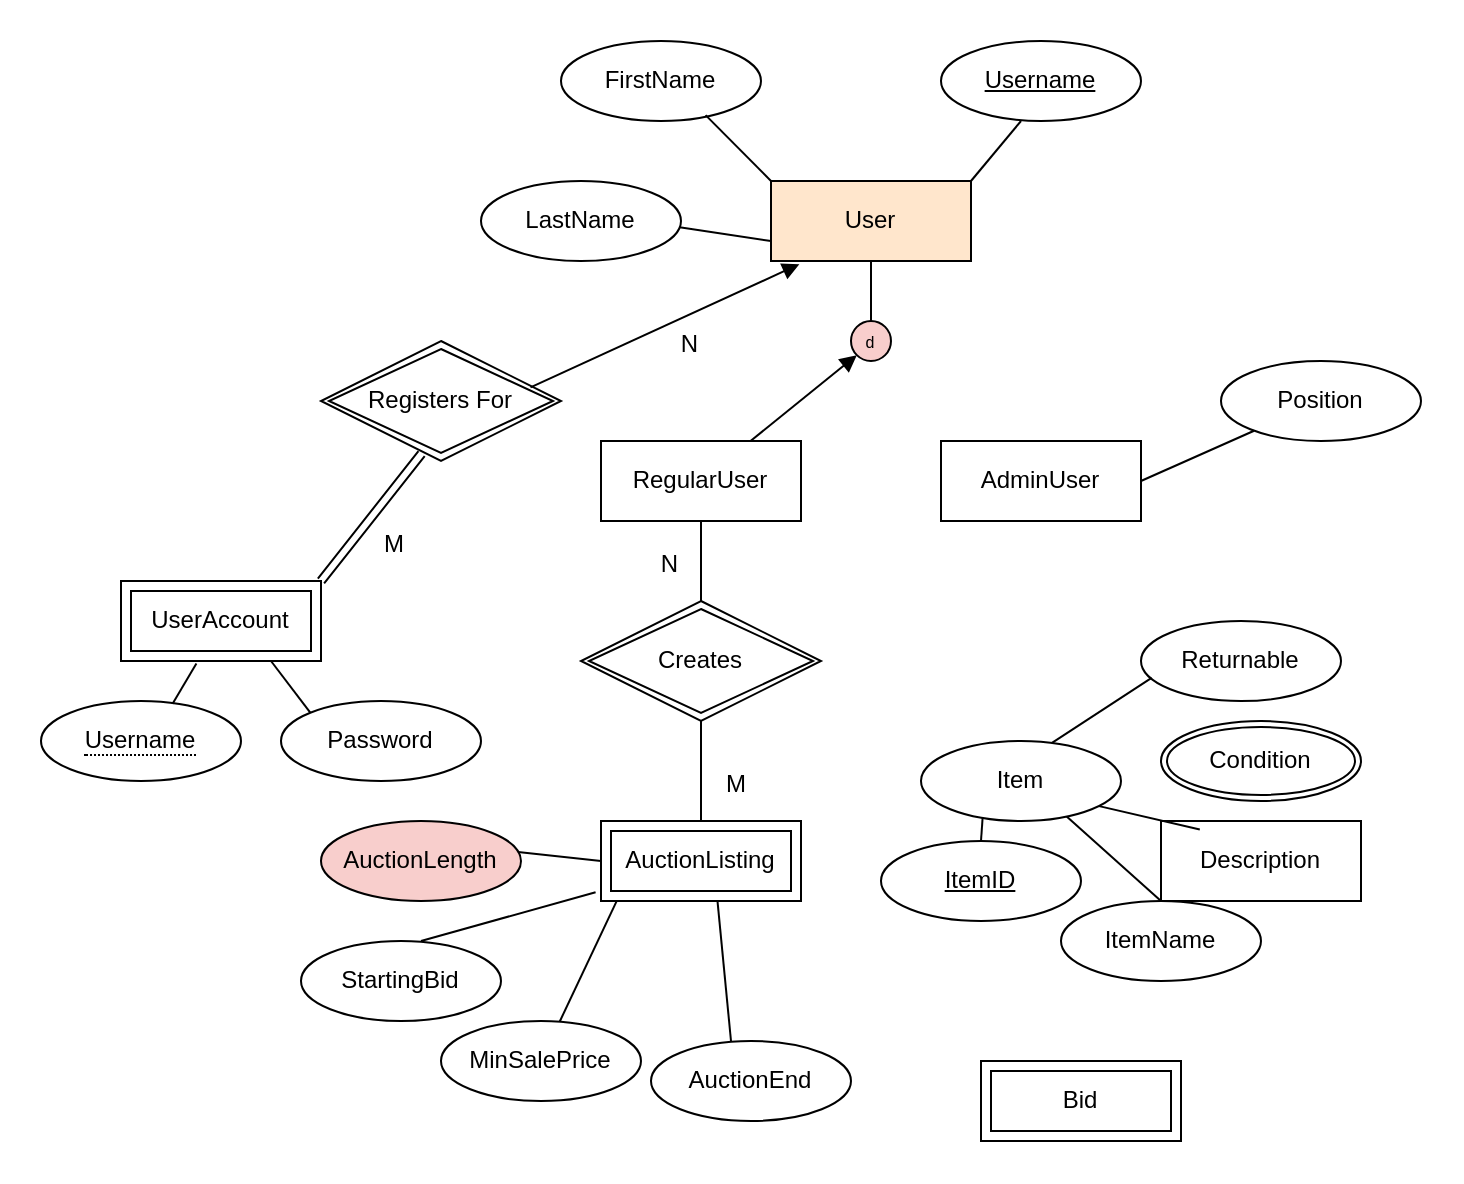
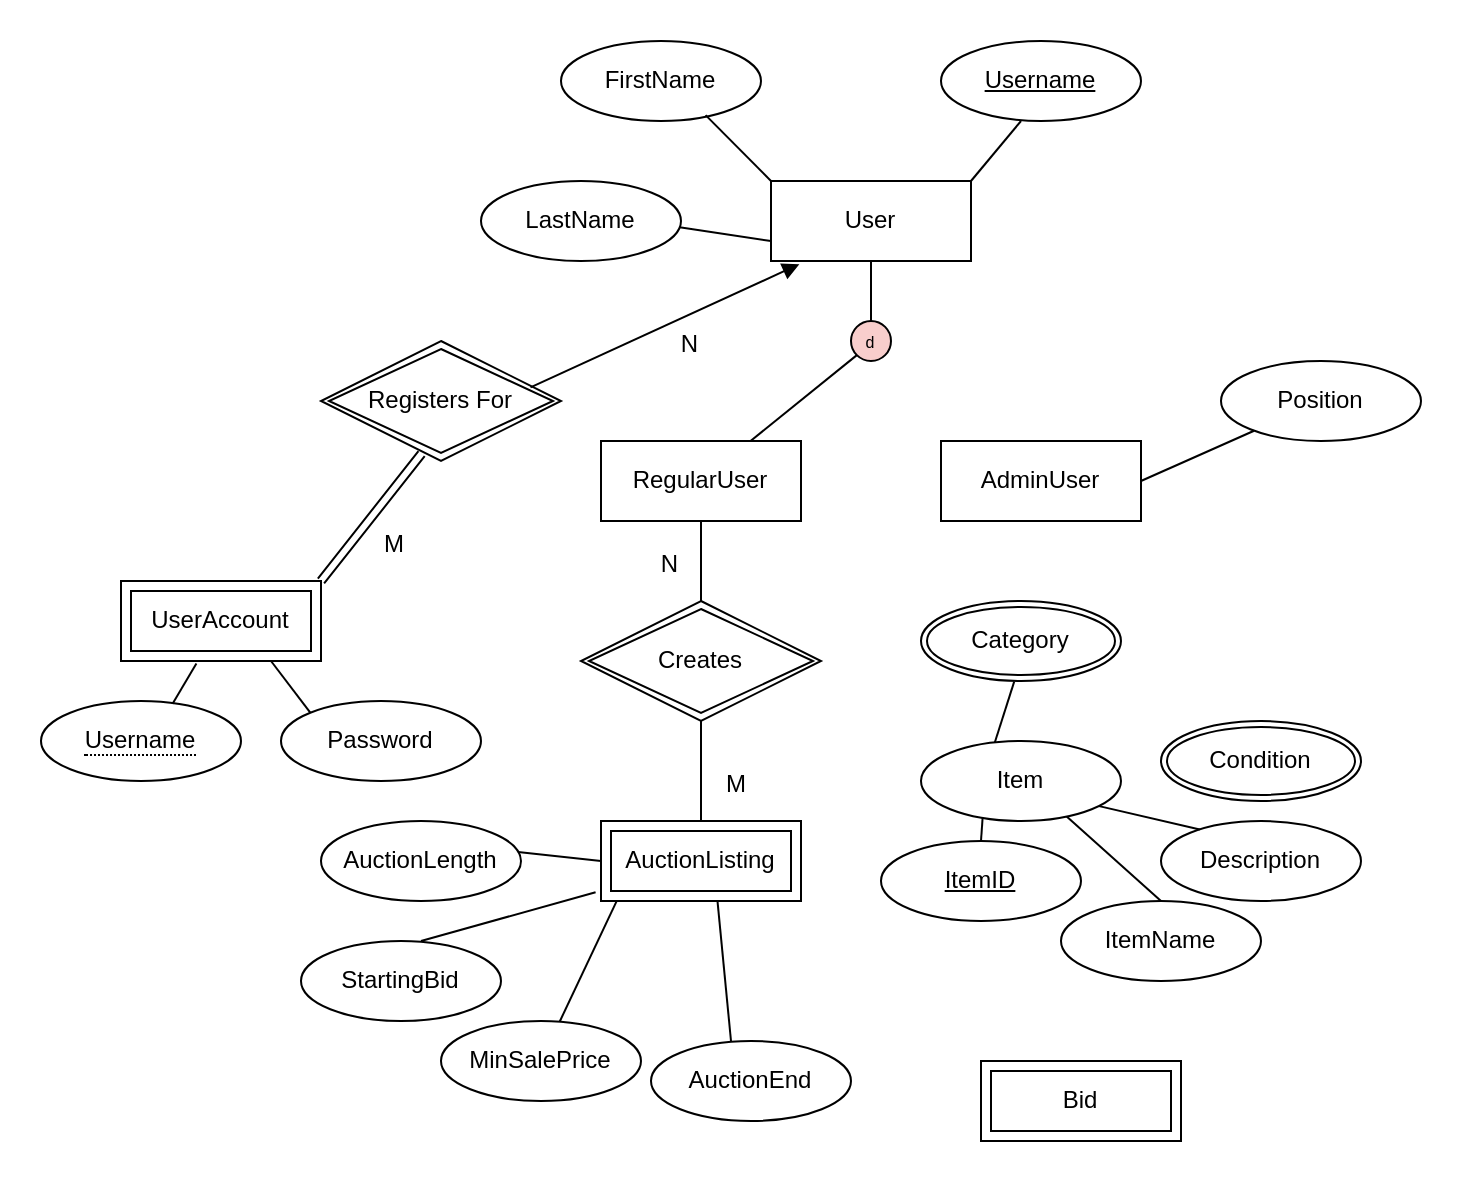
  <mxCell id="0" />
  <mxCell id="1" parent="0" />
- <mxCell id="2" value="User" style="whiteSpace=wrap;html=1;align=center;fillColor=#ffe6cc;" vertex="1" parent="1"><mxGeometry x="385" y="90" width="100" height="40" as="geometry" /></mxCell>
+ <mxCell id="2" value="User" style="whiteSpace=wrap;html=1;align=center;" vertex="1" parent="1"><mxGeometry x="385" y="90" width="100" height="40" as="geometry" /></mxCell>
  <mxCell id="3" value="AdminUser" style="whiteSpace=wrap;html=1;align=center;" vertex="1" parent="1"><mxGeometry x="470" y="220" width="100" height="40" as="geometry" /></mxCell>
  <mxCell id="4" value="RegularUser" style="whiteSpace=wrap;html=1;align=center;" vertex="1" parent="1"><mxGeometry x="300" y="220" width="100" height="40" as="geometry" /></mxCell>
  <mxCell id="5" value="Password" style="ellipse;whiteSpace=wrap;html=1;align=center;" vertex="1" parent="1"><mxGeometry x="140" y="350" width="100" height="40" as="geometry" /></mxCell>
  <mxCell id="6" value="" style="endArrow=none;html=1;rounded=0;entryX=0.5;entryY=1;entryDx=0;entryDy=0;exitX=0.5;exitY=0;exitDx=0;exitDy=0;" edge="1" parent="1" source="7" target="2"><mxGeometry width="50" height="50" relative="1" as="geometry"><mxPoint x="435" y="190" as="sourcePoint" /><mxPoint x="460" y="350" as="targetPoint" /></mxGeometry></mxCell>
  <mxCell id="7" value="&lt;font style=&quot;font-size: 8px;&quot;&gt;d&lt;/font&gt;" style="ellipse;whiteSpace=wrap;html=1;aspect=fixed;align=center;fillColor=#f8cecc;" vertex="1" parent="1"><mxGeometry x="425" y="160" width="20" height="20" as="geometry" /></mxCell>
- <mxCell id="8" value="" style="endArrow=block;html=1;rounded=0;entryX=0;entryY=1;entryDx=0;entryDy=0;" edge="1" parent="1" source="4" target="7"><mxGeometry width="50" height="50" relative="1" as="geometry"><mxPoint x="375" y="260" as="sourcePoint" /><mxPoint x="425" y="210" as="targetPoint" /></mxGeometry></mxCell>
+ <mxCell id="8" value="" style="endArrow=none;html=1;rounded=0;entryX=0;entryY=1;entryDx=0;entryDy=0;" edge="1" parent="1" source="4" target="7"><mxGeometry width="50" height="50" relative="1" as="geometry"><mxPoint x="375" y="260" as="sourcePoint" /><mxPoint x="425" y="210" as="targetPoint" /></mxGeometry></mxCell>
  <mxCell id="9" value="" style="endArrow=none;html=1;rounded=0;entryX=0;entryY=0;entryDx=0;entryDy=0;exitX=0.75;exitY=1;exitDx=0;exitDy=0;" edge="1" parent="1" source="18" target="5"><mxGeometry width="50" height="50" relative="1" as="geometry"><mxPoint x="490" y="120" as="sourcePoint" /><mxPoint x="520" y="100" as="targetPoint" /></mxGeometry></mxCell>
  <mxCell id="10" value="" style="endArrow=none;html=1;rounded=0;exitX=1;exitY=0;exitDx=0;exitDy=0;" edge="1" parent="1" source="2"><mxGeometry width="50" height="50" relative="1" as="geometry"><mxPoint x="460" y="110" as="sourcePoint" /><mxPoint x="510" y="60" as="targetPoint" /></mxGeometry></mxCell>
  <mxCell id="11" value="Username" style="ellipse;whiteSpace=wrap;html=1;align=center;fontStyle=4;" vertex="1" parent="1"><mxGeometry x="470" y="20" width="100" height="40" as="geometry" /></mxCell>
  <mxCell id="12" value="FirstName" style="ellipse;whiteSpace=wrap;html=1;align=center;" vertex="1" parent="1"><mxGeometry x="280" y="20" width="100" height="40" as="geometry" /></mxCell>
  <mxCell id="13" value="LastName" style="ellipse;whiteSpace=wrap;html=1;align=center;" vertex="1" parent="1"><mxGeometry x="240" y="90" width="100" height="40" as="geometry" /></mxCell>
  <mxCell id="14" value="" style="endArrow=none;html=1;rounded=0;exitX=0.993;exitY=0.579;exitDx=0;exitDy=0;exitPerimeter=0;" edge="1" parent="1" source="13"><mxGeometry width="50" height="50" relative="1" as="geometry"><mxPoint x="295" y="170" as="sourcePoint" /><mxPoint x="385" y="120" as="targetPoint" /></mxGeometry></mxCell>
  <mxCell id="15" value="" style="endArrow=none;html=1;rounded=0;exitX=0.723;exitY=0.927;exitDx=0;exitDy=0;exitPerimeter=0;entryX=0;entryY=0;entryDx=0;entryDy=0;" edge="1" parent="1" source="12" target="2"><mxGeometry width="50" height="50" relative="1" as="geometry"><mxPoint x="350" y="60" as="sourcePoint" /><mxPoint x="410" y="90" as="targetPoint" /></mxGeometry></mxCell>
  <mxCell id="16" value="Position" style="ellipse;whiteSpace=wrap;html=1;align=center;" vertex="1" parent="1"><mxGeometry x="610" y="180" width="100" height="40" as="geometry" /></mxCell>
  <mxCell id="17" value="" style="endArrow=none;html=1;rounded=0;exitX=1;exitY=0.5;exitDx=0;exitDy=0;" edge="1" parent="1" source="3" target="16"><mxGeometry width="50" height="50" relative="1" as="geometry"><mxPoint x="400" y="270" as="sourcePoint" /><mxPoint x="450" y="220" as="targetPoint" /></mxGeometry></mxCell>
  <mxCell id="18" value="UserAccount" style="shape=ext;margin=3;double=1;whiteSpace=wrap;html=1;align=center;" vertex="1" parent="1"><mxGeometry x="60" y="290" width="100" height="40" as="geometry" /></mxCell>
  <mxCell id="19" value="Registers For" style="shape=rhombus;double=1;perimeter=rhombusPerimeter;whiteSpace=wrap;html=1;align=center;" vertex="1" parent="1"><mxGeometry x="160" y="170" width="120" height="60" as="geometry" /></mxCell>
  <mxCell id="20" value="" style="shape=link;html=1;rounded=0;entryX=0.419;entryY=0.939;entryDx=0;entryDy=0;entryPerimeter=0;exitX=1;exitY=0;exitDx=0;exitDy=0;" edge="1" parent="1" source="18" target="19"><mxGeometry relative="1" as="geometry"><mxPoint x="180" y="260" as="sourcePoint" /><mxPoint x="340" y="260" as="targetPoint" /></mxGeometry></mxCell>
  <mxCell id="21" value="M" style="resizable=0;html=1;whiteSpace=wrap;align=left;verticalAlign=bottom;" connectable="0" vertex="1" parent="20"><mxGeometry x="-1" relative="1" as="geometry"><mxPoint x="30" y="-10" as="offset" /></mxGeometry></mxCell>
  <mxCell id="22" value="" style="endArrow=block;html=1;rounded=0;entryX=0.142;entryY=1.04;entryDx=0;entryDy=0;entryPerimeter=0;exitX=0.873;exitY=0.387;exitDx=0;exitDy=0;exitPerimeter=0;" edge="1" parent="1" source="19" target="2"><mxGeometry relative="1" as="geometry"><mxPoint x="240" y="210" as="sourcePoint" /><mxPoint x="400" y="210" as="targetPoint" /></mxGeometry></mxCell>
  <mxCell id="23" value="N" style="resizable=0;html=1;whiteSpace=wrap;align=right;verticalAlign=bottom;" connectable="0" vertex="1" parent="22"><mxGeometry x="1" relative="1" as="geometry"><mxPoint x="-49" y="48" as="offset" /></mxGeometry></mxCell>
  <mxCell id="24" value="&lt;span style=&quot;border-bottom: 1px dotted&quot;&gt;Username&lt;/span&gt;" style="ellipse;whiteSpace=wrap;html=1;align=center;" vertex="1" parent="1"><mxGeometry x="20" y="350" width="100" height="40" as="geometry" /></mxCell>
  <mxCell id="25" value="" style="endArrow=none;html=1;rounded=0;entryX=0.658;entryY=0.033;entryDx=0;entryDy=0;entryPerimeter=0;exitX=0.377;exitY=1.031;exitDx=0;exitDy=0;exitPerimeter=0;" edge="1" parent="1" source="18" target="24"><mxGeometry width="50" height="50" relative="1" as="geometry"><mxPoint x="310" y="320" as="sourcePoint" /><mxPoint x="360" y="270" as="targetPoint" /></mxGeometry></mxCell>
  <mxCell id="26" value="" style="endArrow=none;html=1;rounded=0;exitX=0.5;exitY=1;exitDx=0;exitDy=0;entryX=0.5;entryY=0;entryDx=0;entryDy=0;" edge="1" parent="1" source="4"><mxGeometry relative="1" as="geometry"><mxPoint x="320" y="330" as="sourcePoint" /><mxPoint x="350" y="300" as="targetPoint" /></mxGeometry></mxCell>
  <mxCell id="27" value="N" style="resizable=0;html=1;whiteSpace=wrap;align=right;verticalAlign=bottom;" connectable="0" vertex="1" parent="26"><mxGeometry x="1" relative="1" as="geometry"><mxPoint x="-10" y="-10" as="offset" /></mxGeometry></mxCell>
  <mxCell id="28" value="" style="endArrow=none;html=1;rounded=0;entryX=0.5;entryY=1;entryDx=0;entryDy=0;exitX=0.5;exitY=0;exitDx=0;exitDy=0;" edge="1" parent="1"><mxGeometry relative="1" as="geometry"><mxPoint x="350" y="410" as="sourcePoint" /><mxPoint x="350" y="360" as="targetPoint" /></mxGeometry></mxCell>
  <mxCell id="29" value="M" style="resizable=0;html=1;whiteSpace=wrap;align=left;verticalAlign=bottom;" connectable="0" vertex="1" parent="28"><mxGeometry x="-1" relative="1" as="geometry"><mxPoint x="11" y="-10" as="offset" /></mxGeometry></mxCell>
  <mxCell id="30" value="ItemID" style="ellipse;whiteSpace=wrap;html=1;align=center;fontStyle=4;" vertex="1" parent="1"><mxGeometry x="440" y="420" width="100" height="40" as="geometry" /></mxCell>
  <mxCell id="31" value="" style="endArrow=none;html=1;rounded=0;entryX=0.308;entryY=0.963;entryDx=0;entryDy=0;entryPerimeter=0;" edge="1" parent="1" source="30" target="49"><mxGeometry width="50" height="50" relative="1" as="geometry"><mxPoint x="350" y="510" as="sourcePoint" /><mxPoint x="400" y="460" as="targetPoint" /></mxGeometry></mxCell>
  <mxCell id="32" value="ItemName" style="ellipse;whiteSpace=wrap;html=1;align=center;" vertex="1" parent="1"><mxGeometry x="530" y="450" width="100" height="40" as="geometry" /></mxCell>
- <mxCell id="33" value="Description" style="whiteSpace=wrap;html=1;align=center;rounded=0;" vertex="1" parent="1"><mxGeometry x="580" y="410" width="100" height="40" as="geometry" /></mxCell>
- <mxCell id="34" value="Returnable" style="ellipse;whiteSpace=wrap;html=1;align=center;" vertex="1" parent="1"><mxGeometry x="570" y="310" width="100" height="40" as="geometry" /></mxCell>
+ <mxCell id="33" value="Description" style="ellipse;whiteSpace=wrap;html=1;align=center;" vertex="1" parent="1"><mxGeometry x="580" y="410" width="100" height="40" as="geometry" /></mxCell>
+ <mxCell id="35" value="" style="endArrow=none;html=1;rounded=0;entryX=0.466;entryY=1.008;entryDx=0;entryDy=0;exitX=0.369;exitY=0.018;exitDx=0;exitDy=0;exitPerimeter=0;entryPerimeter=0;" edge="1" parent="1" source="49" target="48"><mxGeometry width="50" height="50" relative="1" as="geometry"><mxPoint x="268.7" y="436.52" as="sourcePoint" /><mxPoint x="400" y="410" as="targetPoint" /></mxGeometry></mxCell>
  <mxCell id="36" value="" style="endArrow=none;html=1;rounded=0;exitX=0.5;exitY=0;exitDx=0;exitDy=0;entryX=0.727;entryY=0.942;entryDx=0;entryDy=0;entryPerimeter=0;" edge="1" parent="1" source="32" target="49"><mxGeometry width="50" height="50" relative="1" as="geometry"><mxPoint x="350" y="480" as="sourcePoint" /><mxPoint x="400" y="430" as="targetPoint" /></mxGeometry></mxCell>
  <mxCell id="37" value="" style="endArrow=none;html=1;rounded=0;exitX=0.194;exitY=0.106;exitDx=0;exitDy=0;exitPerimeter=0;entryX=0.88;entryY=0.808;entryDx=0;entryDy=0;entryPerimeter=0;" edge="1" parent="1" source="33" target="49"><mxGeometry width="50" height="50" relative="1" as="geometry"><mxPoint x="340" y="490" as="sourcePoint" /><mxPoint x="390" y="440" as="targetPoint" /></mxGeometry></mxCell>
- <mxCell id="38" value="" style="endArrow=none;html=1;rounded=0;exitX=0.653;exitY=0.027;exitDx=0;exitDy=0;exitPerimeter=0;entryX=0.053;entryY=0.712;entryDx=0;entryDy=0;entryPerimeter=0;" edge="1" parent="1" source="49" target="34"><mxGeometry width="50" height="50" relative="1" as="geometry"><mxPoint x="410" y="470" as="sourcePoint" /><mxPoint x="460" y="420" as="targetPoint" /></mxGeometry></mxCell>
  <mxCell id="39" value="StartingBid" style="ellipse;whiteSpace=wrap;html=1;align=center;" vertex="1" parent="1"><mxGeometry x="150" y="470" width="100" height="40" as="geometry" /></mxCell>
  <mxCell id="40" value="MinSalePrice" style="ellipse;whiteSpace=wrap;html=1;align=center;" vertex="1" parent="1"><mxGeometry x="220" y="510" width="100" height="40" as="geometry" /></mxCell>
- <mxCell id="41" value="AuctionLength" style="ellipse;whiteSpace=wrap;html=1;align=center;fillColor=#f8cecc;" vertex="1" parent="1"><mxGeometry x="160" y="410" width="100" height="40" as="geometry" /></mxCell>
+ <mxCell id="41" value="AuctionLength" style="ellipse;whiteSpace=wrap;html=1;align=center;" vertex="1" parent="1"><mxGeometry x="160" y="410" width="100" height="40" as="geometry" /></mxCell>
  <mxCell id="42" value="AuctionEnd" style="ellipse;whiteSpace=wrap;html=1;align=center;" vertex="1" parent="1"><mxGeometry x="325" y="520" width="100" height="40" as="geometry" /></mxCell>
  <mxCell id="43" value="" style="endArrow=none;html=1;rounded=0;exitX=0.985;exitY=0.387;exitDx=0;exitDy=0;exitPerimeter=0;entryX=0;entryY=0.5;entryDx=0;entryDy=0;" edge="1" parent="1" source="41"><mxGeometry width="50" height="50" relative="1" as="geometry"><mxPoint x="440" y="590" as="sourcePoint" /><mxPoint x="300" y="430" as="targetPoint" /></mxGeometry></mxCell>
  <mxCell id="44" value="" style="endArrow=none;html=1;rounded=0;exitX=0.6;exitY=0;exitDx=0;exitDy=0;exitPerimeter=0;entryX=-0.027;entryY=0.89;entryDx=0;entryDy=0;entryPerimeter=0;" edge="1" parent="1" source="39"><mxGeometry width="50" height="50" relative="1" as="geometry"><mxPoint x="440" y="590" as="sourcePoint" /><mxPoint x="297.3" y="445.6" as="targetPoint" /></mxGeometry></mxCell>
  <mxCell id="45" value="" style="endArrow=none;html=1;rounded=0;entryX=0.08;entryY=0.993;entryDx=0;entryDy=0;entryPerimeter=0;" edge="1" parent="1" source="40"><mxGeometry width="50" height="50" relative="1" as="geometry"><mxPoint x="470" y="670" as="sourcePoint" /><mxPoint x="308" y="449.72" as="targetPoint" /></mxGeometry></mxCell>
  <mxCell id="46" value="" style="endArrow=none;html=1;rounded=0;entryX=0.4;entryY=0;entryDx=0;entryDy=0;exitX=0.582;exitY=0.99;exitDx=0;exitDy=0;exitPerimeter=0;entryPerimeter=0;" edge="1" parent="1" target="42"><mxGeometry width="50" height="50" relative="1" as="geometry"><mxPoint x="358.2" y="449.6" as="sourcePoint" /><mxPoint x="560" y="620" as="targetPoint" /></mxGeometry></mxCell>
  <mxCell id="47" value="Condition" style="ellipse;shape=doubleEllipse;margin=3;whiteSpace=wrap;html=1;align=center;" vertex="1" parent="1"><mxGeometry x="580" y="360" width="100" height="40" as="geometry" /></mxCell>
+ <mxCell id="48" value="Category" style="ellipse;shape=doubleEllipse;margin=3;whiteSpace=wrap;html=1;align=center;" vertex="1" parent="1"><mxGeometry x="460" y="300" width="100" height="40" as="geometry" /></mxCell>
  <mxCell id="49" value="Item" style="ellipse;whiteSpace=wrap;html=1;align=center;" vertex="1" parent="1"><mxGeometry x="460" y="370" width="100" height="40" as="geometry" /></mxCell>
  <mxCell id="50" value="AuctionListing" style="shape=ext;margin=3;double=1;whiteSpace=wrap;html=1;align=center;" vertex="1" parent="1"><mxGeometry x="300" y="410" width="100" height="40" as="geometry" /></mxCell>
  <mxCell id="51" value="Creates" style="shape=rhombus;double=1;perimeter=rhombusPerimeter;whiteSpace=wrap;html=1;align=center;" vertex="1" parent="1"><mxGeometry x="290" y="300" width="120" height="60" as="geometry" /></mxCell>
  <mxCell id="52" value="Bid" style="shape=ext;margin=3;double=1;whiteSpace=wrap;html=1;align=center;" vertex="1" parent="1"><mxGeometry x="490" y="530" width="100" height="40" as="geometry" /></mxCell>
